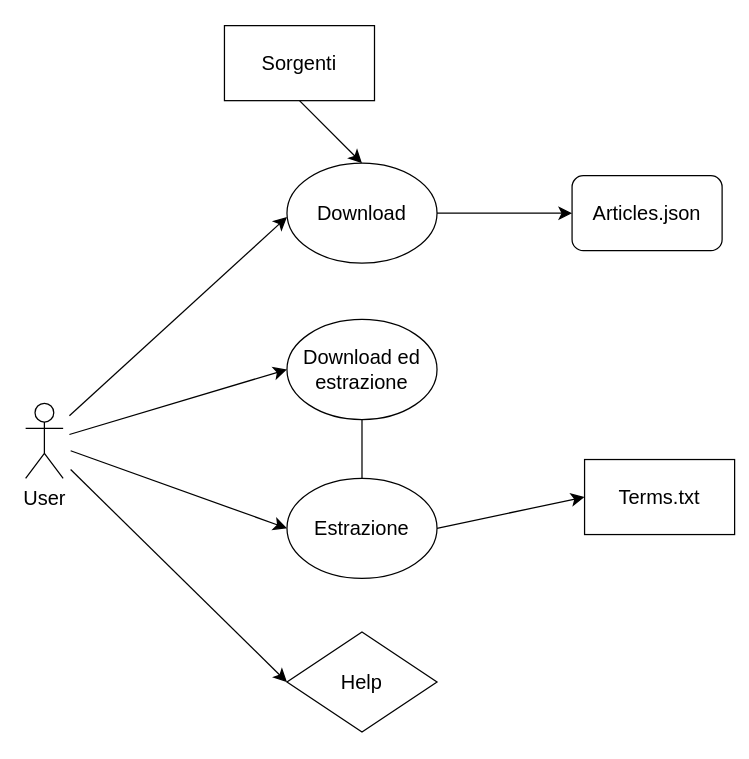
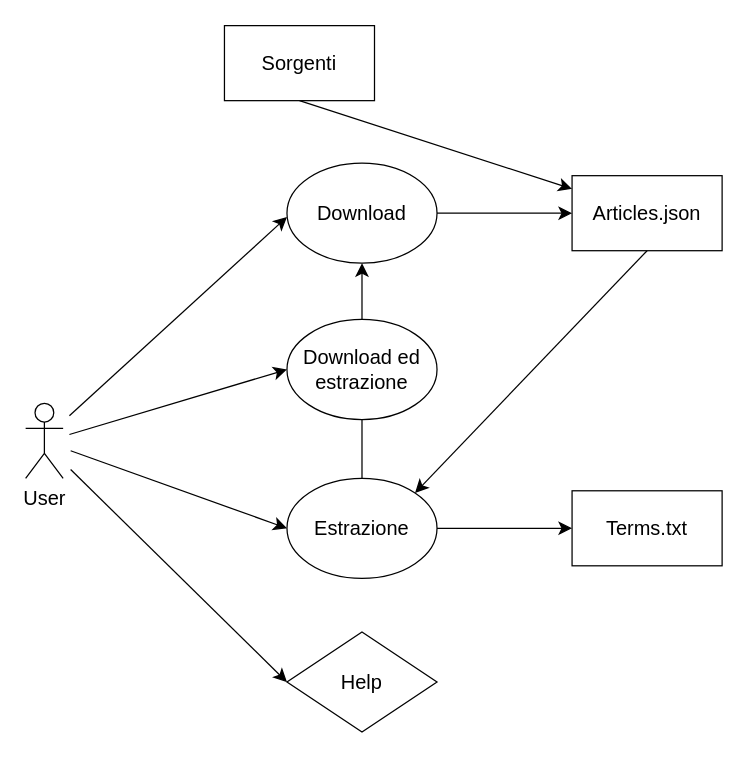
  <mxCell id="0" />
  <mxCell id="1" parent="0" />
  <mxCell id="2" value="User" style="shape=umlActor;verticalLabelPosition=bottom;verticalAlign=top;html=1;outlineConnect=0;fontSize=16;" parent="1" vertex="1"><mxGeometry x="20" y="322" width="30" height="60" as="geometry" /></mxCell>
  <mxCell id="3" style="edgeStyle=none;curved=1;rounded=0;orthogonalLoop=1;jettySize=auto;html=1;exitX=1;exitY=0.5;exitDx=0;exitDy=0;entryX=0;entryY=0.5;entryDx=0;entryDy=0;fontSize=12;startSize=8;endSize=8;" parent="1" source="4" target="19" edge="1"><mxGeometry relative="1" as="geometry"><mxPoint x="457" y="170" as="targetPoint" /></mxGeometry></mxCell>
  <mxCell id="4" value="Download" style="ellipse;whiteSpace=wrap;html=1;fontSize=16;" parent="1" vertex="1"><mxGeometry x="229" y="130" width="120" height="80" as="geometry" /></mxCell>
+ <mxCell id="5" style="edgeStyle=none;curved=1;rounded=0;orthogonalLoop=1;jettySize=auto;html=1;exitX=0.5;exitY=0;exitDx=0;exitDy=0;entryX=0.5;entryY=1;entryDx=0;entryDy=0;fontSize=12;startSize=8;endSize=8;" parent="1" source="8" target="4" edge="1"><mxGeometry relative="1" as="geometry" /></mxCell>
+ <mxCell id="6" value="&lt;div align=&quot;right&quot;&gt;&lt;br&gt;&lt;/div&gt;" style="edgeLabel;html=1;align=center;verticalAlign=middle;resizable=0;points=[];fontSize=16;" parent="5" vertex="1" connectable="0"><mxGeometry x="-0.216" y="2" relative="1" as="geometry"><mxPoint as="offset" /></mxGeometry></mxCell>
  <mxCell id="7" style="edgeStyle=none;curved=1;rounded=0;orthogonalLoop=1;jettySize=auto;html=1;exitX=0.5;exitY=1;exitDx=0;exitDy=0;fontSize=12;startSize=8;endSize=8;endArrow=none;" parent="1" source="8" target="10" edge="1"><mxGeometry relative="1" as="geometry" /></mxCell>
  <mxCell id="8" value="Download ed estrazione" style="ellipse;whiteSpace=wrap;html=1;fontSize=16;" parent="1" vertex="1"><mxGeometry x="229" y="255" width="120" height="80" as="geometry" /></mxCell>
  <mxCell id="9" style="edgeStyle=none;curved=1;rounded=0;orthogonalLoop=1;jettySize=auto;html=1;exitX=1;exitY=0.5;exitDx=0;exitDy=0;entryX=0;entryY=0.5;entryDx=0;entryDy=0;fontSize=12;startSize=8;endSize=8;" parent="1" source="10" target="20" edge="1"><mxGeometry relative="1" as="geometry"><mxPoint x="457" y="344" as="targetPoint" /></mxGeometry></mxCell>
  <mxCell id="10" value="Estrazione" style="ellipse;whiteSpace=wrap;html=1;fontSize=16;" parent="1" vertex="1"><mxGeometry x="229" y="382" width="120" height="80" as="geometry" /></mxCell>
  <mxCell id="11" value="Help" style="rhombus;whiteSpace=wrap;html=1;fontSize=16;" parent="1" vertex="1"><mxGeometry x="229" y="505" width="120" height="80" as="geometry" /></mxCell>
  <mxCell id="12" value="" style="endArrow=classic;html=1;rounded=0;fontSize=12;startSize=8;endSize=8;curved=1;entryX=0;entryY=0.538;entryDx=0;entryDy=0;entryPerimeter=0;" parent="1" target="4" edge="1"><mxGeometry width="50" height="50" relative="1" as="geometry"><mxPoint x="55" y="332" as="sourcePoint" /><mxPoint x="103" y="302" as="targetPoint" /></mxGeometry></mxCell>
  <mxCell id="13" value="" style="endArrow=classic;html=1;rounded=0;fontSize=12;startSize=8;endSize=8;curved=1;entryX=0;entryY=0.5;entryDx=0;entryDy=0;" parent="1" target="8" edge="1"><mxGeometry width="50" height="50" relative="1" as="geometry"><mxPoint x="55" y="347" as="sourcePoint" /><mxPoint x="238" y="191" as="targetPoint" /></mxGeometry></mxCell>
  <mxCell id="14" value="" style="endArrow=classic;html=1;rounded=0;fontSize=12;startSize=8;endSize=8;curved=1;entryX=0;entryY=0.5;entryDx=0;entryDy=0;" parent="1" target="10" edge="1"><mxGeometry width="50" height="50" relative="1" as="geometry"><mxPoint x="56" y="360" as="sourcePoint" /><mxPoint x="238" y="313" as="targetPoint" /></mxGeometry></mxCell>
  <mxCell id="15" value="" style="endArrow=classic;html=1;rounded=0;fontSize=12;startSize=8;endSize=8;curved=1;entryX=0;entryY=0.5;entryDx=0;entryDy=0;" parent="1" target="11" edge="1"><mxGeometry width="50" height="50" relative="1" as="geometry"><mxPoint x="56" y="375" as="sourcePoint" /><mxPoint x="238" y="438" as="targetPoint" /></mxGeometry></mxCell>
- <mxCell id="17" style="edgeStyle=none;curved=1;rounded=0;orthogonalLoop=1;jettySize=auto;html=1;exitX=0.5;exitY=1;exitDx=0;exitDy=0;entryX=0.5;entryY=0;entryDx=0;entryDy=0;fontSize=12;startSize=8;endSize=8;" parent="1" source="18" target="4" edge="1"><mxGeometry relative="1" as="geometry" /></mxCell>
+ <mxCell id="16" style="edgeStyle=none;curved=1;rounded=0;orthogonalLoop=1;jettySize=auto;html=1;exitX=0.5;exitY=1;exitDx=0;exitDy=0;entryX=1;entryY=0;entryDx=0;entryDy=0;fontSize=12;startSize=8;endSize=8;" parent="1" source="19" target="10" edge="1"><mxGeometry relative="1" as="geometry"><mxPoint x="517" y="210" as="sourcePoint" /></mxGeometry></mxCell>
+ <mxCell id="17" style="edgeStyle=none;curved=1;rounded=0;orthogonalLoop=1;jettySize=auto;html=1;exitX=0.5;exitY=1;exitDx=0;exitDy=0;fontSize=12;startSize=8;endSize=8;" parent="1" source="18" target="19" edge="1"><mxGeometry relative="1" as="geometry" /></mxCell>
  <mxCell id="18" value="Sorgenti" style="rounded=0;whiteSpace=wrap;html=1;fontSize=16;" parent="1" vertex="1"><mxGeometry x="179" y="20" width="120" height="60" as="geometry" /></mxCell>
- <mxCell id="19" value="Articles.json" style="whiteSpace=wrap;html=1;fontSize=16;rounded=1;" parent="1" vertex="1"><mxGeometry x="457" y="140" width="120" height="60" as="geometry" /></mxCell>
- <mxCell id="20" value="&lt;div&gt;Terms.txt&lt;/div&gt;" style="rounded=0;whiteSpace=wrap;html=1;fontSize=16;" parent="1" vertex="1"><mxGeometry x="467" y="367" width="120" height="60" as="geometry" /></mxCell>
+ <mxCell id="19" value="Articles.json" style="rounded=0;whiteSpace=wrap;html=1;fontSize=16;" parent="1" vertex="1"><mxGeometry x="457" y="140" width="120" height="60" as="geometry" /></mxCell>
+ <mxCell id="20" value="&lt;div&gt;Terms.txt&lt;/div&gt;" style="rounded=0;whiteSpace=wrap;html=1;fontSize=16;" parent="1" vertex="1"><mxGeometry x="457" y="392" width="120" height="60" as="geometry" /></mxCell>
